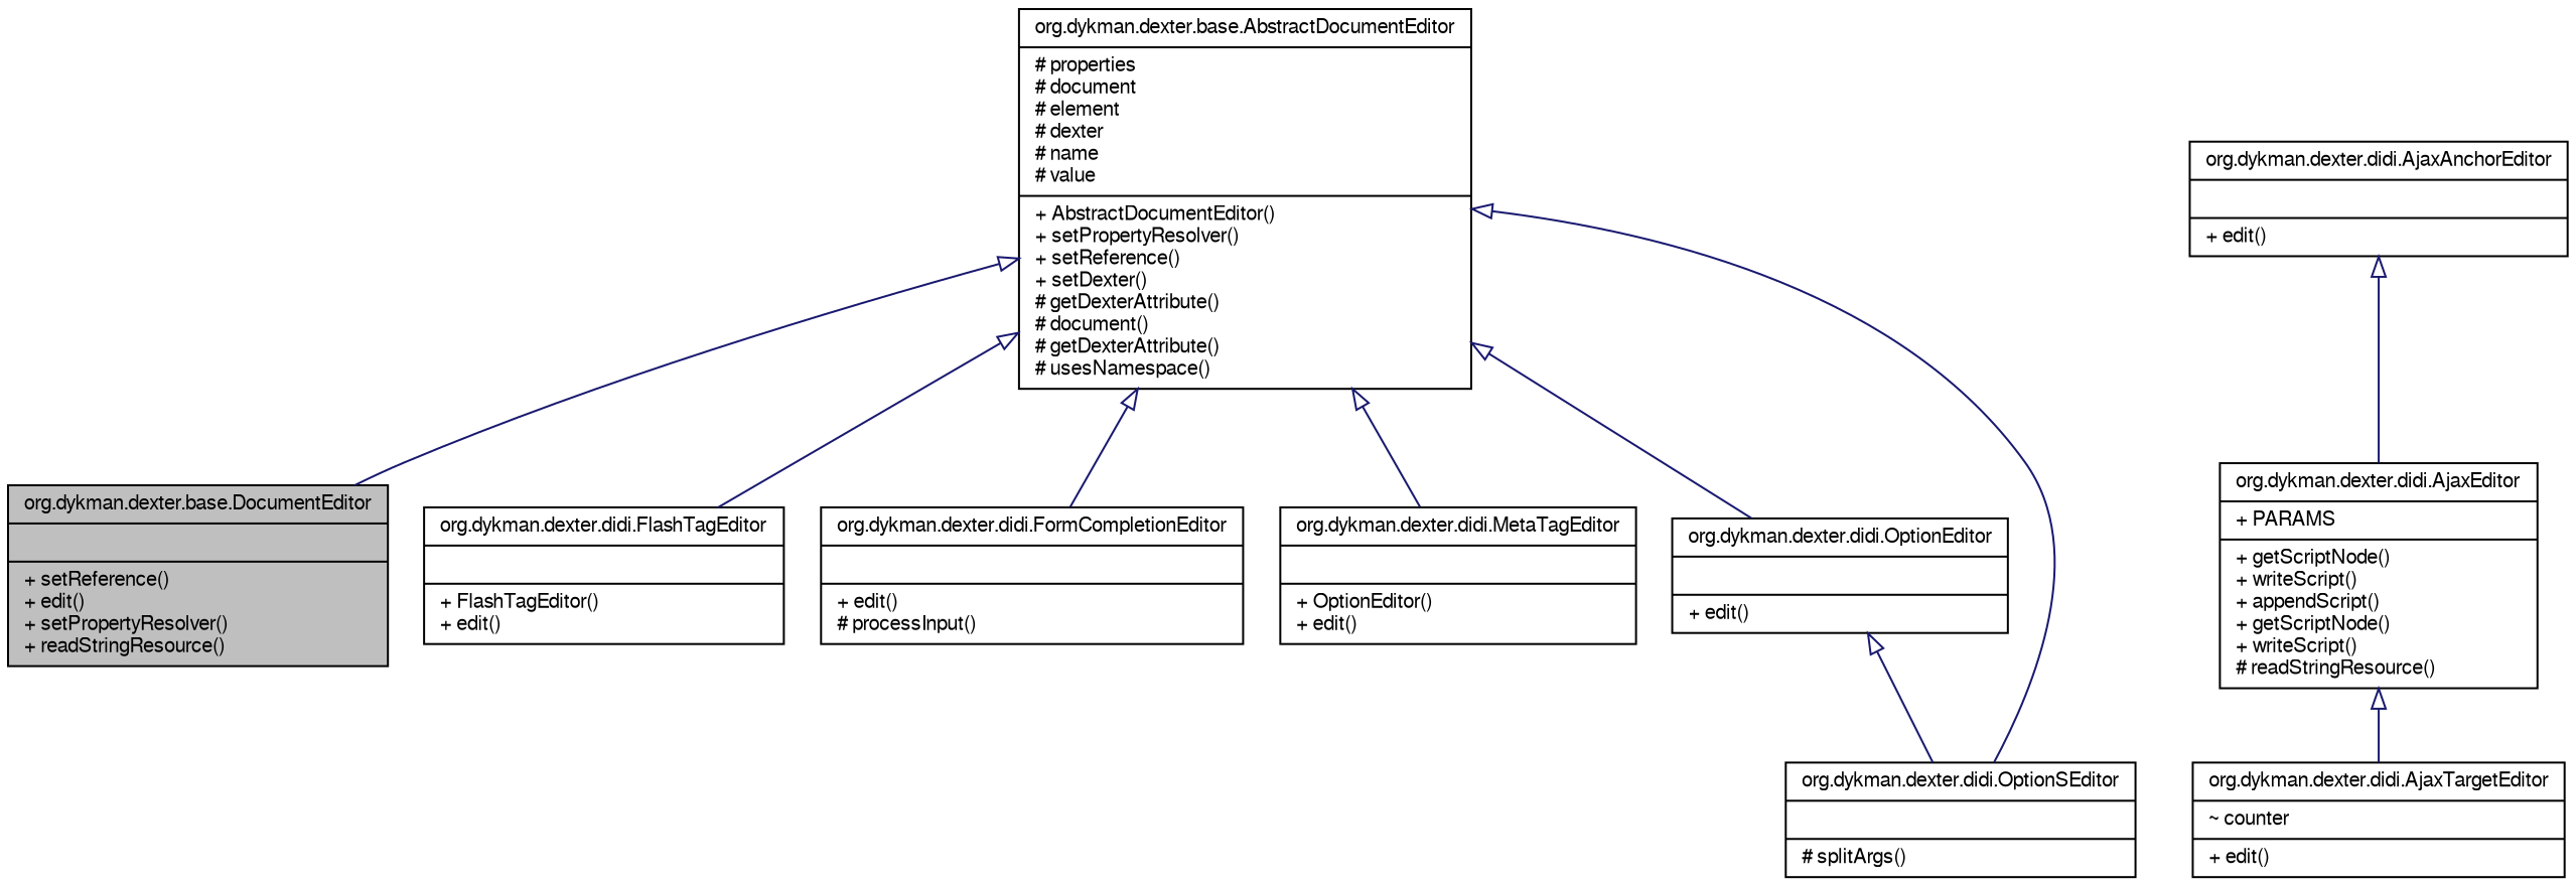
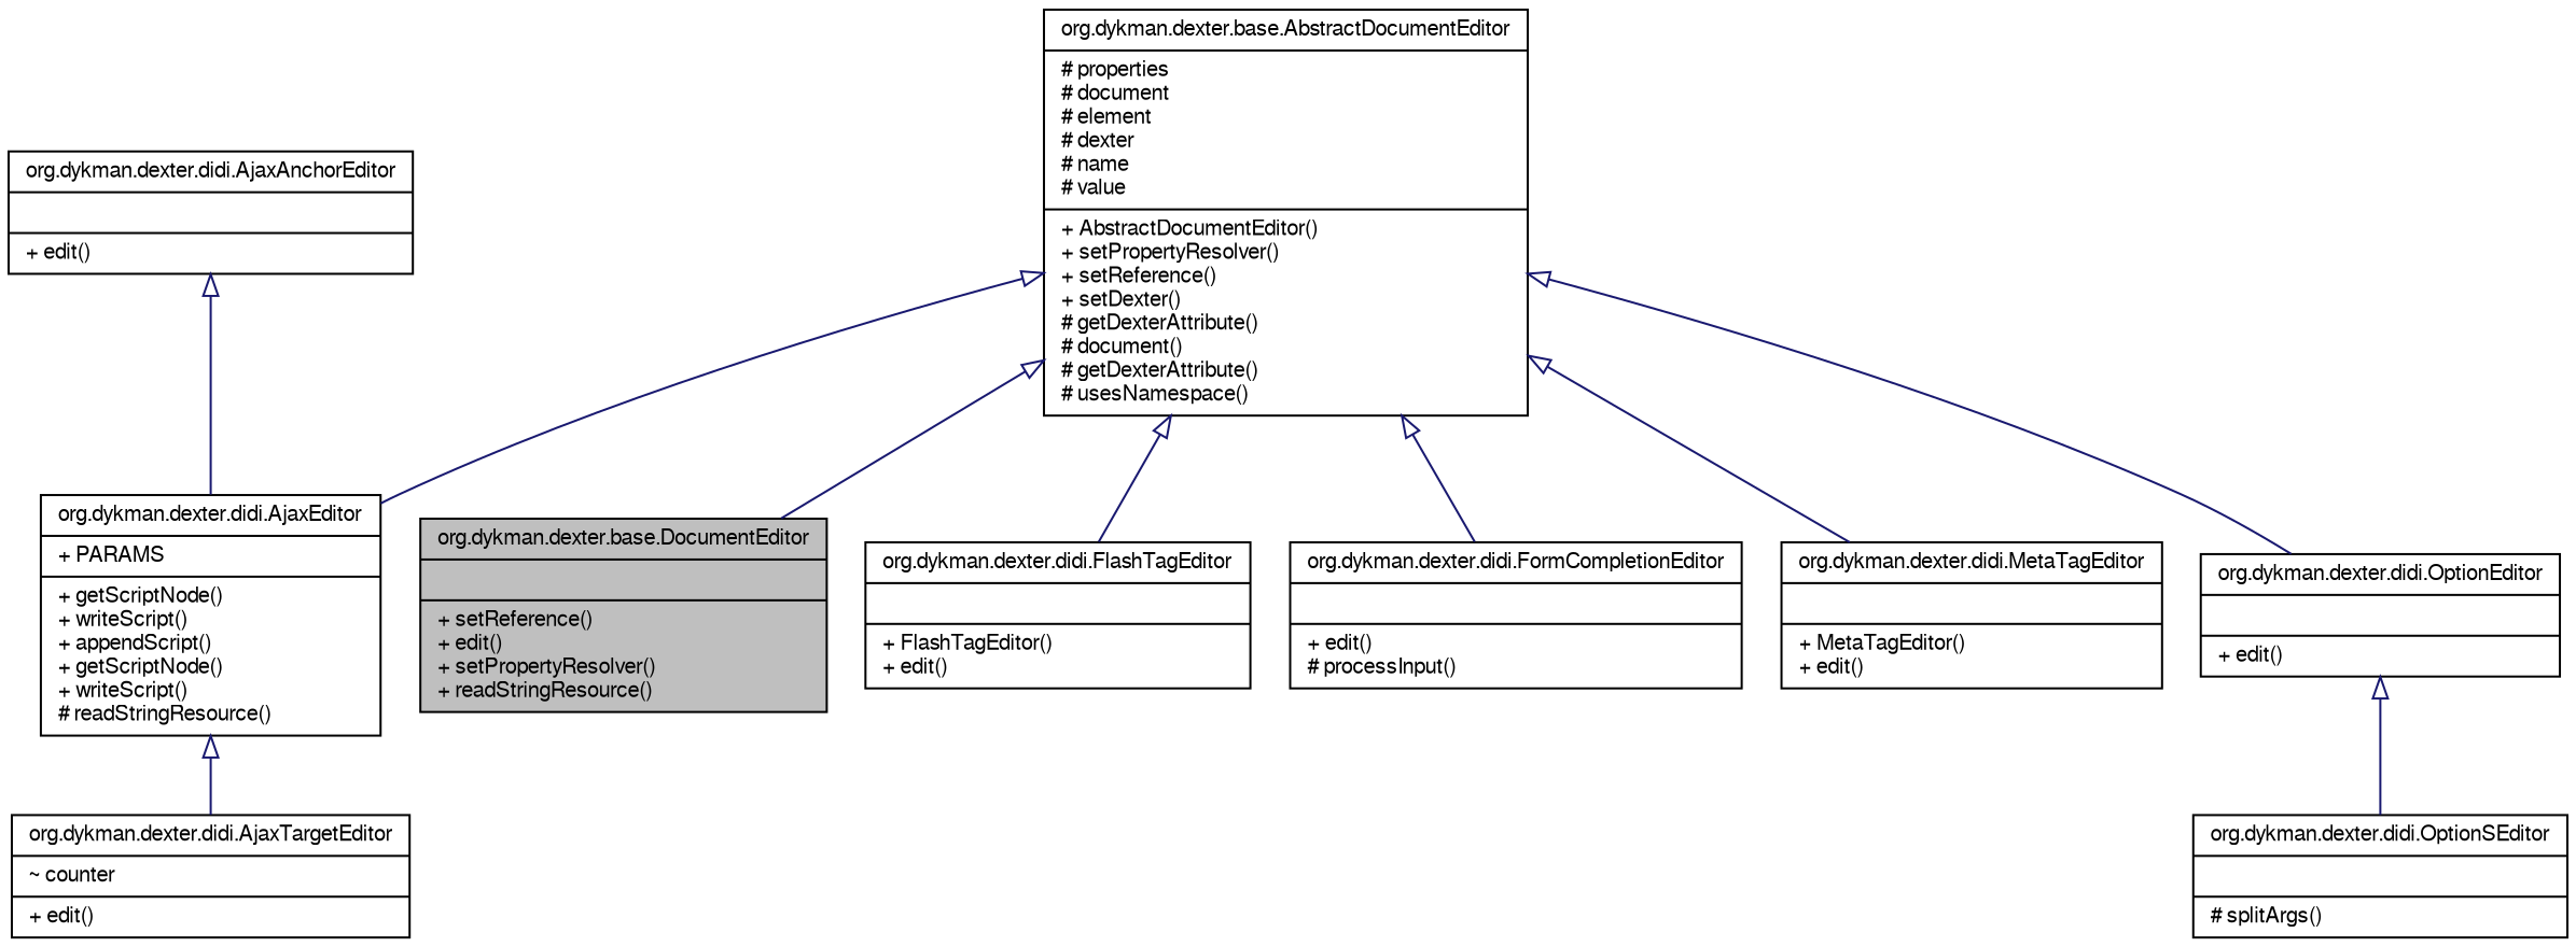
  digraph {
    node [color=black fontname=FreeSans fontsize=10 shape=record]
    edge [arrowtail=empty color=midnightblue dir=back fontname=FreeSans fontsize=10 labelfontname=FreeSans labelfontsize=10 style=solid]
    n1 [fillcolor=grey75 fontcolor=black height=0.2 label="{org.dykman.dexter.base.DocumentEditor\n||+ setReference()\l+ edit()\l+ setPropertyResolver()\l+ readStringResource()\l}" style=filled width=0.4]
    n2 [height=0.2 label="{org.dykman.dexter.base.AbstractDocumentEditor\n|# properties\l# document\l# element\l# dexter\l# name\l# value\l|+ AbstractDocumentEditor()\l+ setPropertyResolver()\l+ setReference()\l+ setDexter()\l# getDexterAttribute()\l# document()\l# getDexterAttribute()\l# usesNamespace()\l}" width=0.4]
    n3 [height=0.2 label="{org.dykman.dexter.didi.AjaxEditor\n|+ PARAMS\l|+ getScriptNode()\l+ writeScript()\l+ appendScript()\l+ getScriptNode()\l+ writeScript()\l# readStringResource()\l}" width=0.4]
    n4 [height=0.2 label="{org.dykman.dexter.didi.FlashTagEditor\n||+ FlashTagEditor()\l+ edit()\l}" width=0.4]
    n5 [height=0.2 label="{org.dykman.dexter.didi.FormCompletionEditor\n||+ edit()\l# processInput()\l}" width=0.4]
-   n6 [height=0.2 label="{org.dykman.dexter.didi.MetaTagEditor\n||+ OptionEditor()\l+ edit()\l}" width=0.4]
+   n6 [height=0.2 label="{org.dykman.dexter.didi.MetaTagEditor\n||+ MetaTagEditor()\l+ edit()\l}" width=0.4]
    n7 [height=0.2 label="{org.dykman.dexter.didi.OptionEditor\n||+ edit()\l}" width=0.4]
    n8 [height=0.2 label="{org.dykman.dexter.didi.AjaxTargetEditor\n|~ counter\l|+ edit()\l}" width=0.4]
    n9 [height=0.2 label="{org.dykman.dexter.didi.OptionSEditor\n||# splitArgs()\l}" width=0.4]
    n10 [height=0.2 label="{org.dykman.dexter.didi.AjaxAnchorEditor\n||+ edit()\l}" width=0.4]
    n2 -> n1
-   n2 -> n9
+   n2 -> n3
    n2 -> n4
    n2 -> n5
    n2 -> n6
    n2 -> n7
    n3 -> n8
    n7 -> n9
    n10 -> n3
  }
